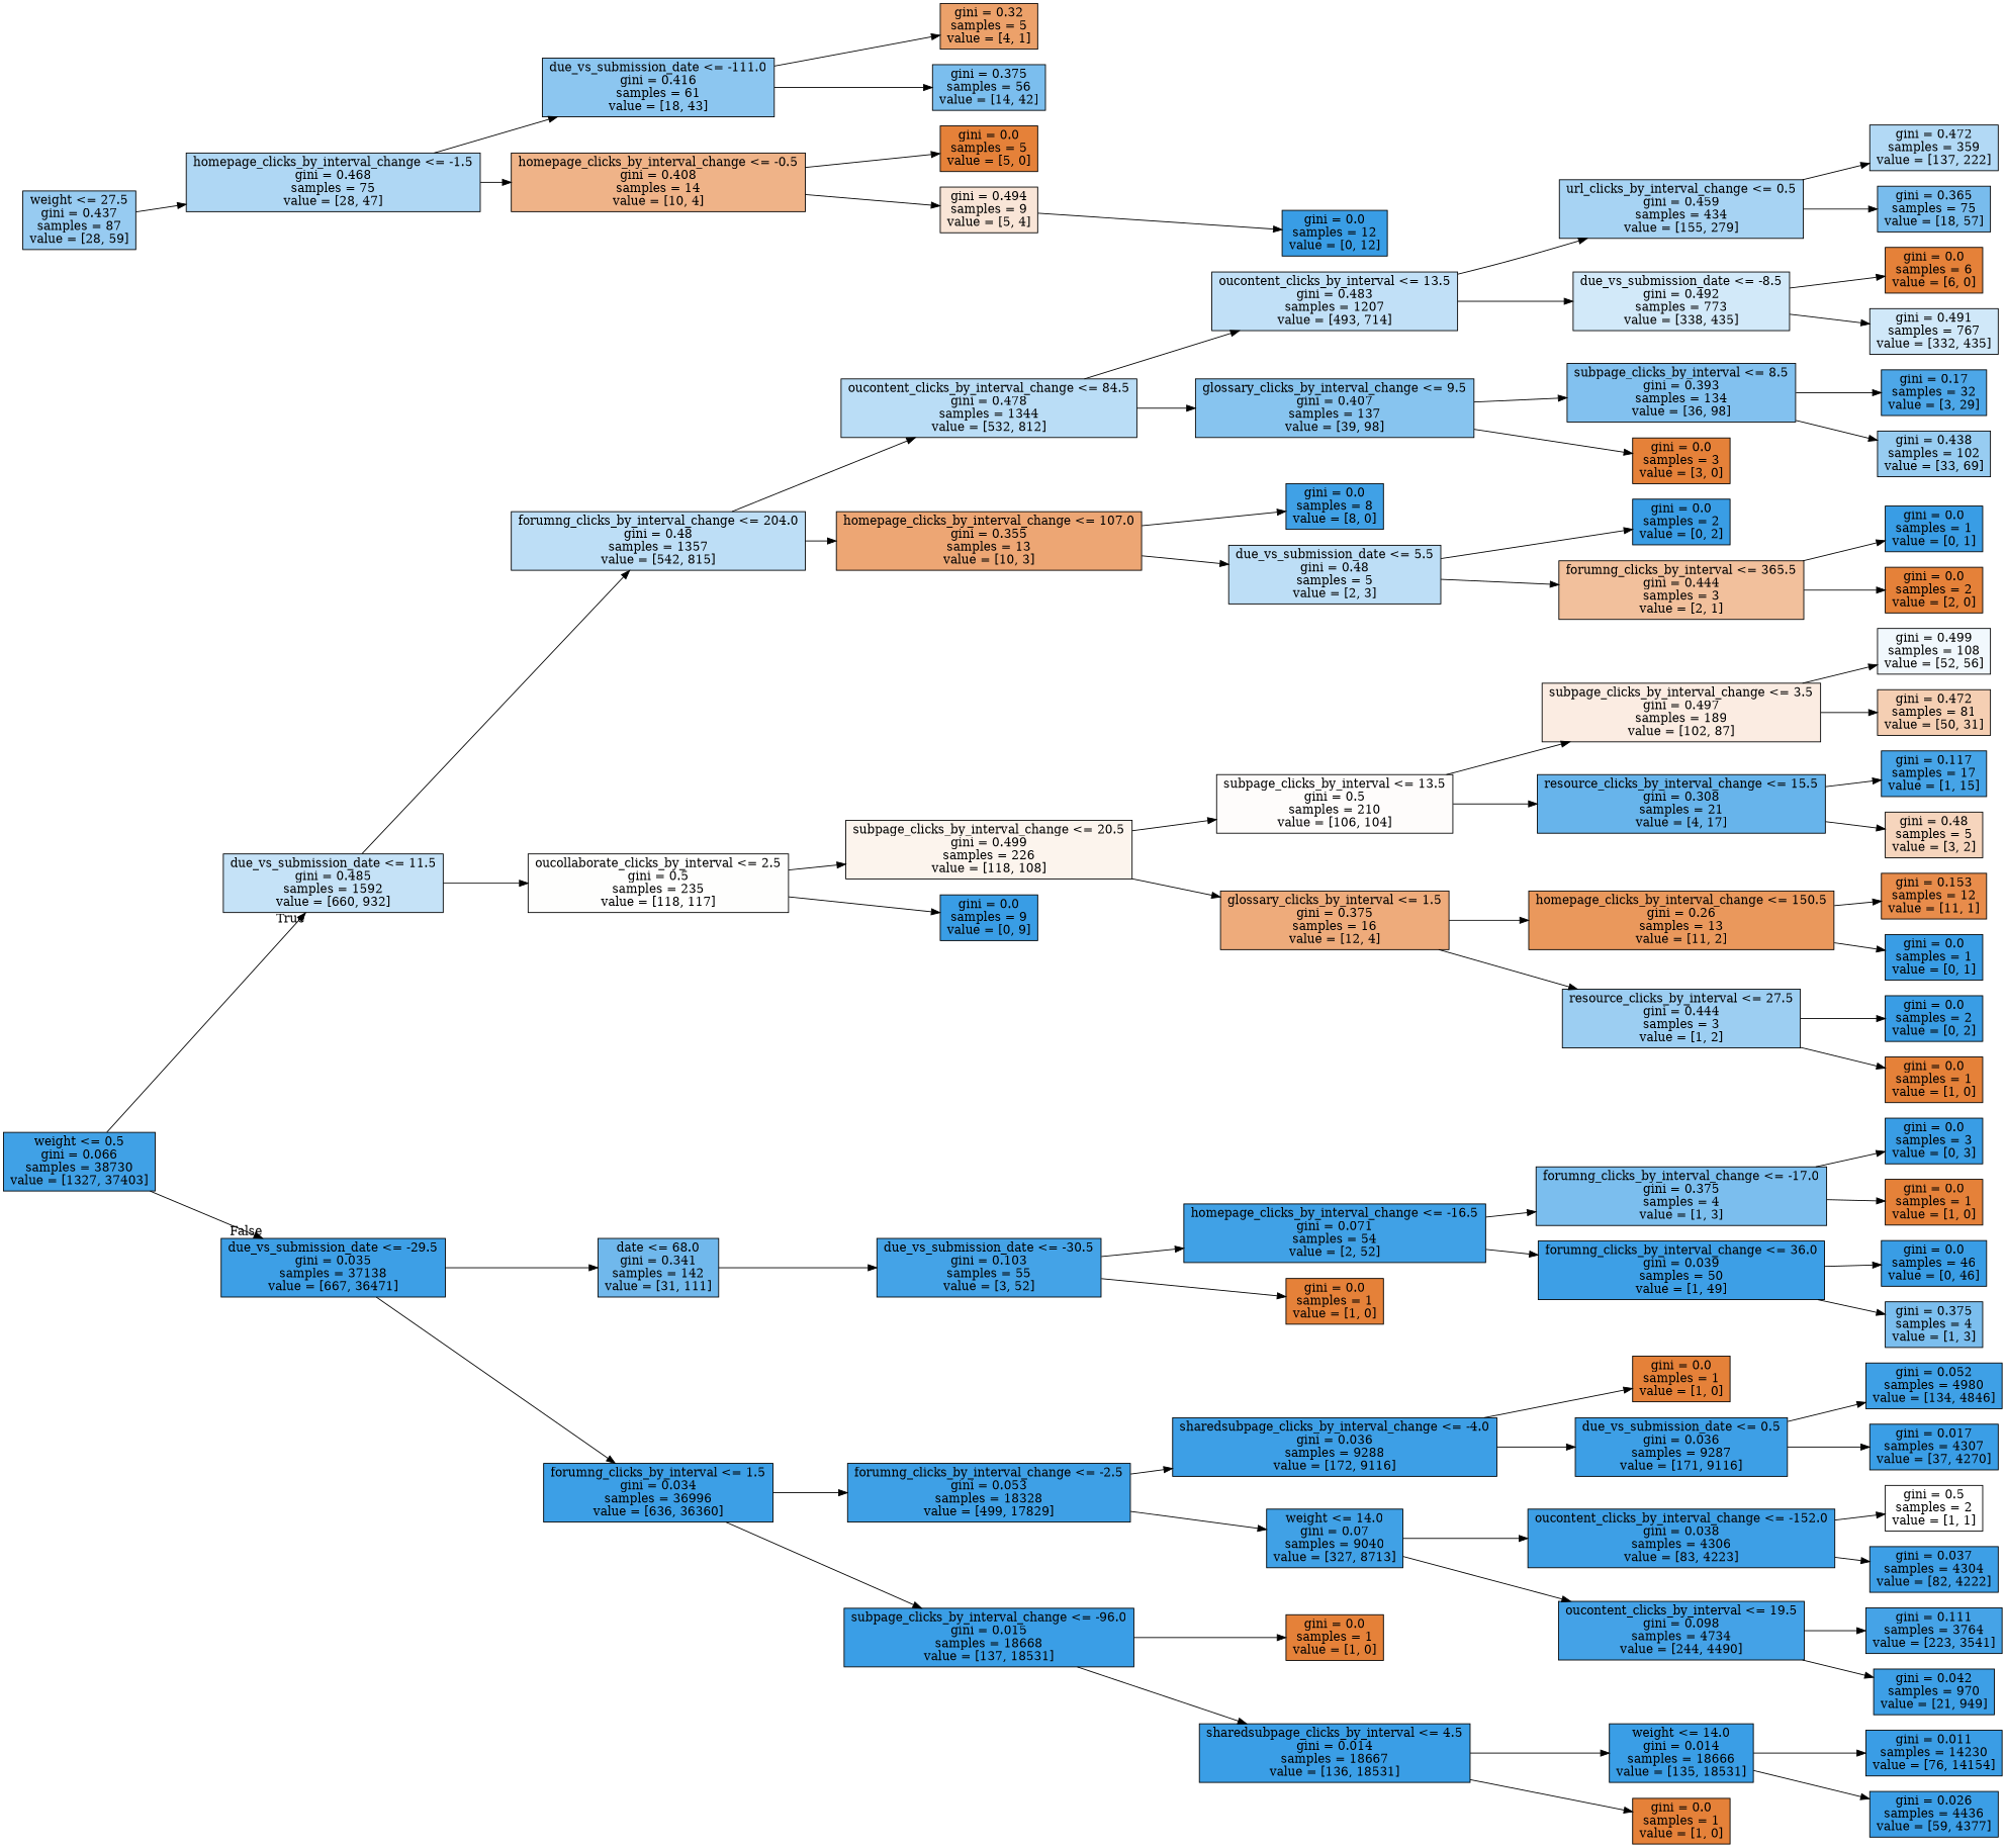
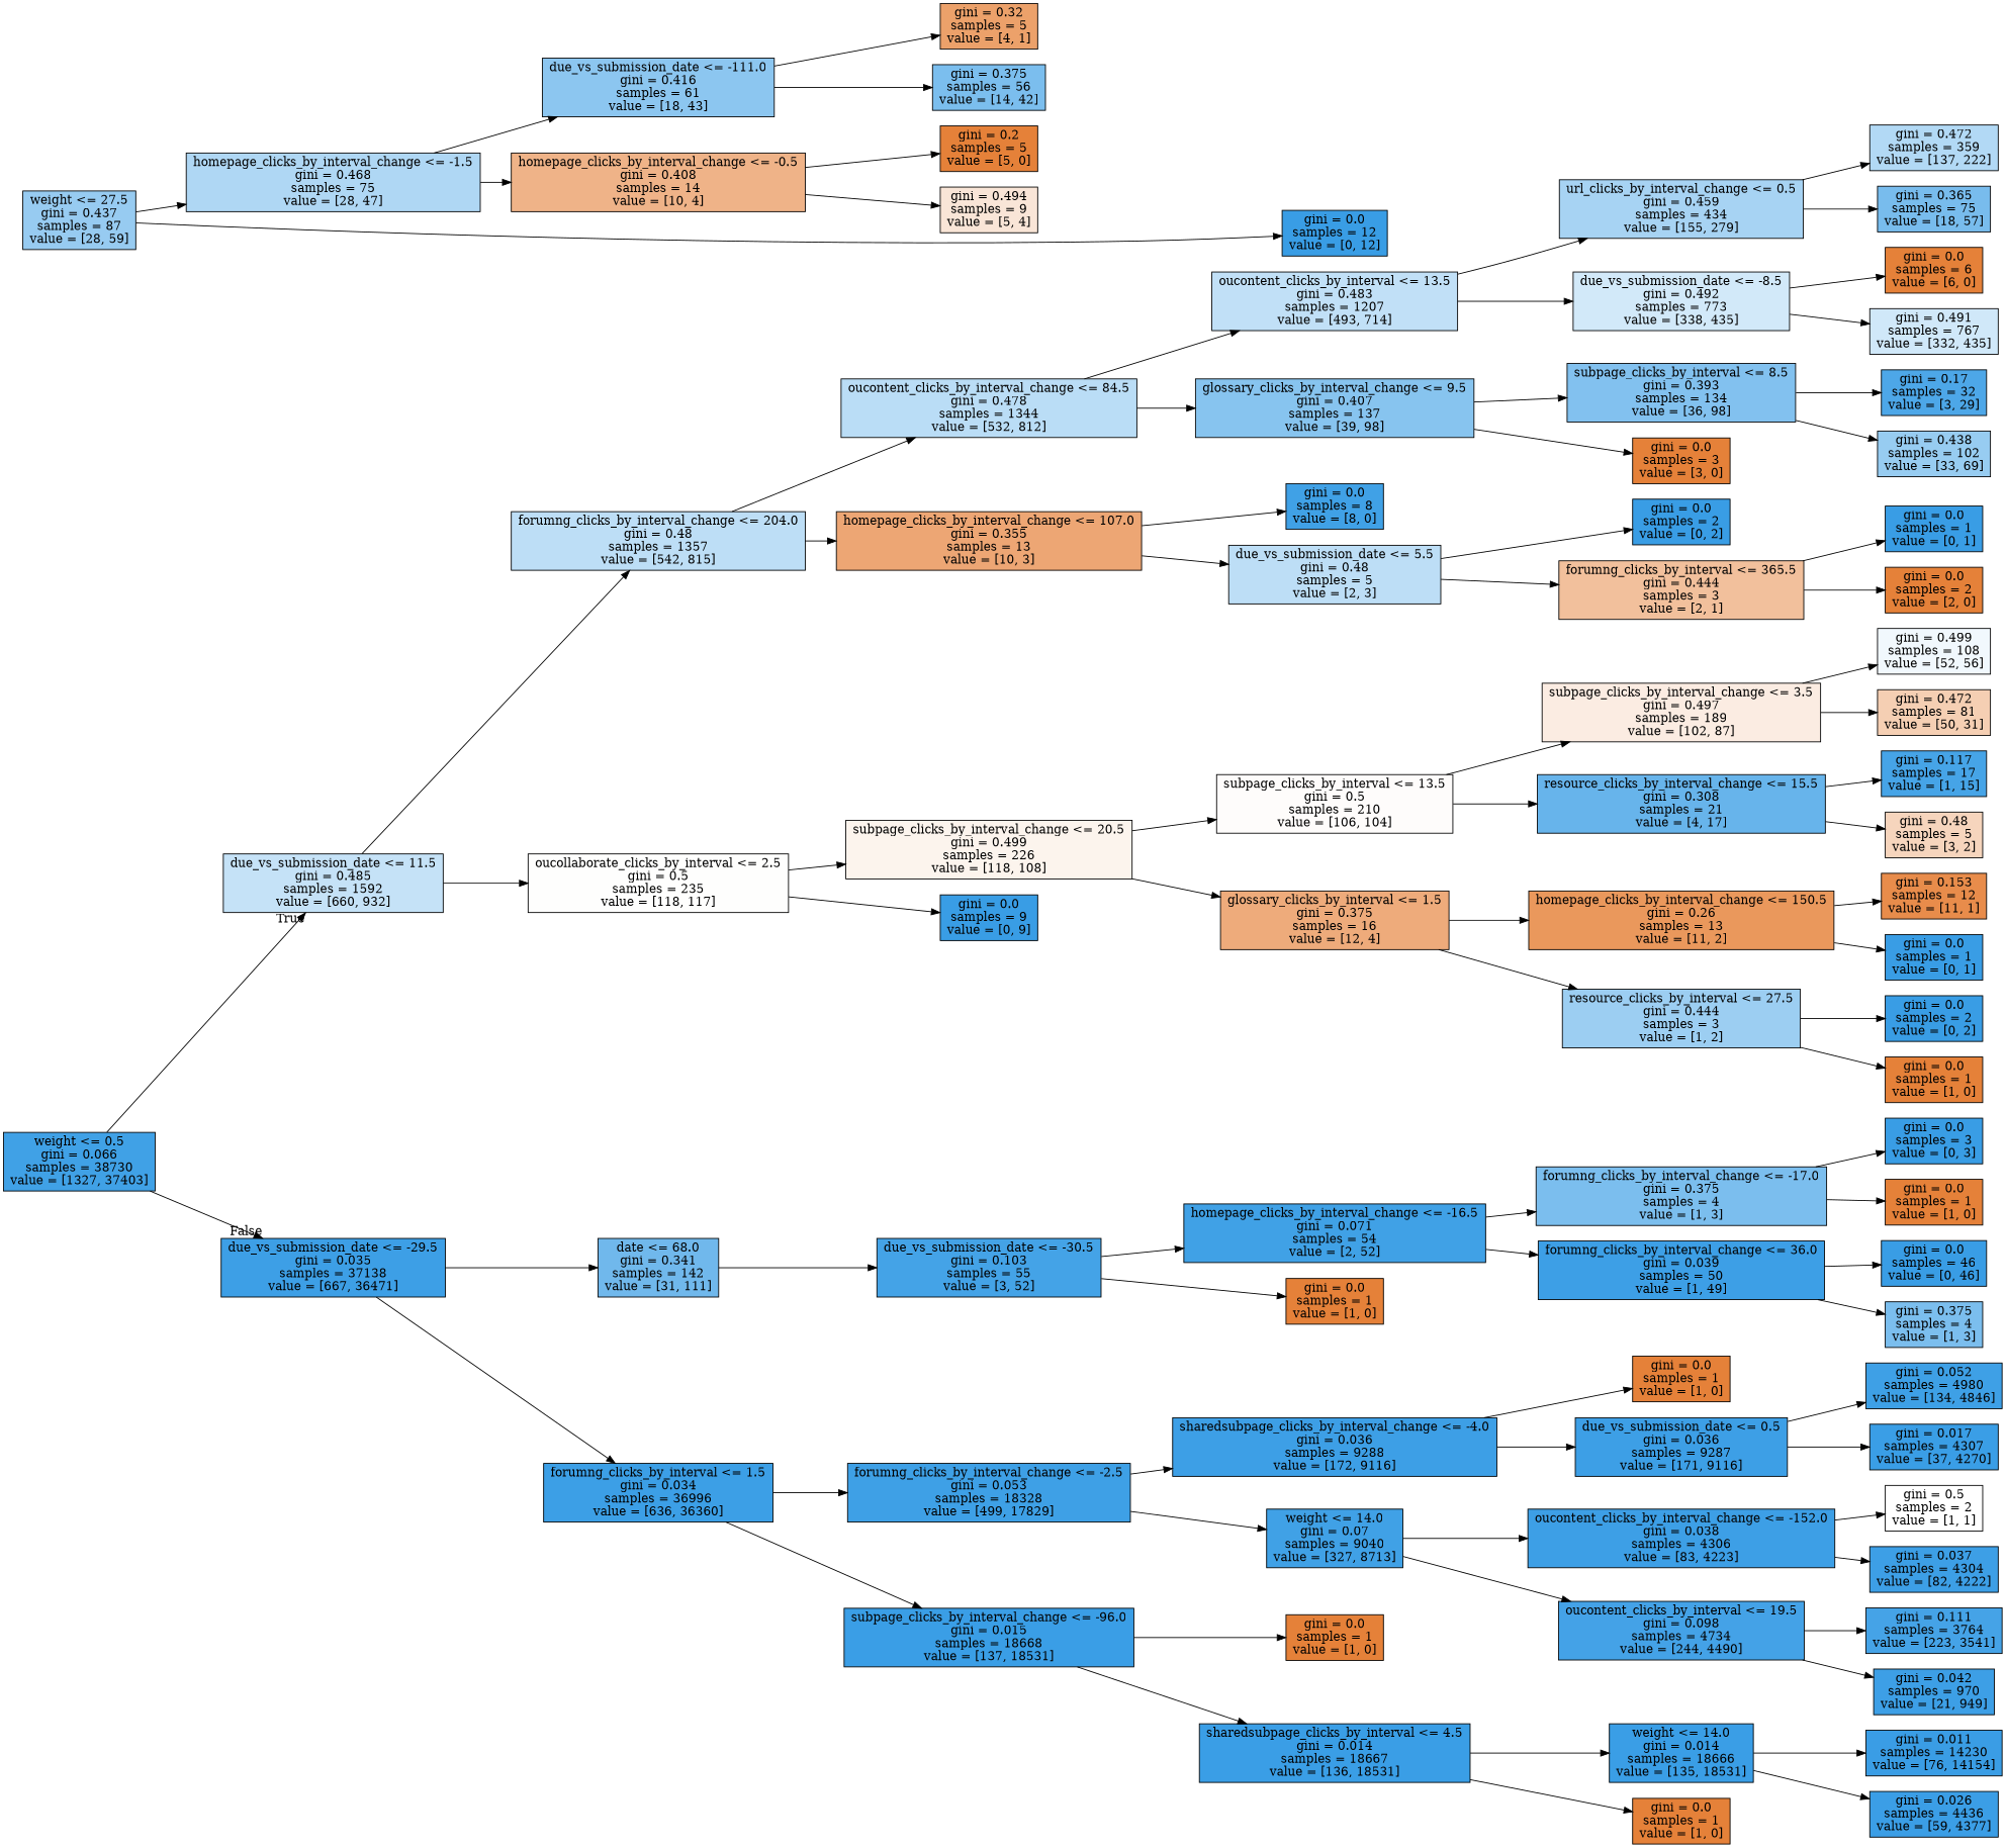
  digraph {
    rankdir=LR
    node [color=black fillcolor="#e58139ff" shape=box style=filled]
    n1 [fillcolor="#399de5f6" label="weight <= 0.5\ngini = 0.066\nsamples = 38730\nvalue = [1327, 37403]"]
    n2 [fillcolor="#399de54a" label="due_vs_submission_date <= 11.5\ngini = 0.485\nsamples = 1592\nvalue = [660, 932]"]
    n3 [fillcolor="#399de5fa" label="due_vs_submission_date <= -29.5\ngini = 0.035\nsamples = 37138\nvalue = [667, 36471]"]
    n4 [fillcolor="#399de555" label="forumng_clicks_by_interval_change <= 204.0\ngini = 0.48\nsamples = 1357\nvalue = [542, 815]"]
    n5 [fillcolor="#e5813902" label="oucollaborate_clicks_by_interval <= 2.5\ngini = 0.5\nsamples = 235\nvalue = [118, 117]"]
    n6 [fillcolor="#399de5b8" label="date <= 68.0\ngini = 0.341\nsamples = 142\nvalue = [31, 111]"]
    n7 [fillcolor="#399de5fb" label="forumng_clicks_by_interval <= 1.5\ngini = 0.034\nsamples = 36996\nvalue = [636, 36360]"]
    n8 [fillcolor="#399de558" label="oucontent_clicks_by_interval_change <= 84.5\ngini = 0.478\nsamples = 1344\nvalue = [532, 812]"]
    n9 [fillcolor="#e58139b3" label="homepage_clicks_by_interval_change <= 107.0\ngini = 0.355\nsamples = 13\nvalue = [10, 3]"]
    n10 [fillcolor="#e5813916" label="subpage_clicks_by_interval_change <= 20.5\ngini = 0.499\nsamples = 226\nvalue = [118, 108]"]
    n11 [fillcolor="#399de5ff" label="gini = 0.0\nsamples = 9\nvalue = [0, 9]"]
    n12 [fillcolor="#399de54f" label="oucontent_clicks_by_interval <= 13.5\ngini = 0.483\nsamples = 1207\nvalue = [493, 714]"]
    n13 [fillcolor="#399de59a" label="glossary_clicks_by_interval_change <= 9.5\ngini = 0.407\nsamples = 137\nvalue = [39, 98]"]
    n14 [fillcolor="#399de5f5" label="gini = 0.0\nsamples = 8\nvalue = [8, 0]"]
    n15 [fillcolor="#399de555" label="due_vs_submission_date <= 5.5\ngini = 0.48\nsamples = 5\nvalue = [2, 3]"]
    n16 [fillcolor="#399de571" label="url_clicks_by_interval_change <= 0.5\ngini = 0.459\nsamples = 434\nvalue = [155, 279]"]
    n17 [fillcolor="#399de539" label="due_vs_submission_date <= -8.5\ngini = 0.492\nsamples = 773\nvalue = [338, 435]"]
    n18 [fillcolor="#399de5a1" label="subpage_clicks_by_interval <= 8.5\ngini = 0.393\nsamples = 134\nvalue = [36, 98]"]
    n19 [label="gini = 0.0\nsamples = 3\nvalue = [3, 0]"]
    n20 [fillcolor="#399de562" label="gini = 0.472\nsamples = 359\nvalue = [137, 222]"]
    n21 [fillcolor="#399de5ae" label="gini = 0.365\nsamples = 75\nvalue = [18, 57]"]
    n22 [label="gini = 0.0\nsamples = 6\nvalue = [6, 0]"]
    n23 [fillcolor="#399de53c" label="gini = 0.491\nsamples = 767\nvalue = [332, 435]"]
    n24 [fillcolor="#399de5e5" label="gini = 0.17\nsamples = 32\nvalue = [3, 29]"]
    n25 [fillcolor="#399de585" label="gini = 0.438\nsamples = 102\nvalue = [33, 69]"]
    n26 [fillcolor="#399de5ff" label="gini = 0.0\nsamples = 2\nvalue = [0, 2]"]
    n27 [fillcolor="#e581397f" label="forumng_clicks_by_interval <= 365.5\ngini = 0.444\nsamples = 3\nvalue = [2, 1]"]
    n28 [fillcolor="#399de5ff" label="gini = 0.0\nsamples = 1\nvalue = [0, 1]"]
    n29 [label="gini = 0.0\nsamples = 2\nvalue = [2, 0]"]
    n30 [fillcolor="#e5813905" label="subpage_clicks_by_interval <= 13.5\ngini = 0.5\nsamples = 210\nvalue = [106, 104]"]
    n31 [fillcolor="#e58139aa" label="glossary_clicks_by_interval <= 1.5\ngini = 0.375\nsamples = 16\nvalue = [12, 4]"]
    n32 [fillcolor="#e5813925" label="subpage_clicks_by_interval_change <= 3.5\ngini = 0.497\nsamples = 189\nvalue = [102, 87]"]
    n33 [fillcolor="#399de5c3" label="resource_clicks_by_interval_change <= 15.5\ngini = 0.308\nsamples = 21\nvalue = [4, 17]"]
    n34 [fillcolor="#e58139d1" label="homepage_clicks_by_interval_change <= 150.5\ngini = 0.26\nsamples = 13\nvalue = [11, 2]"]
    n35 [fillcolor="#399de57f" label="resource_clicks_by_interval <= 27.5\ngini = 0.444\nsamples = 3\nvalue = [1, 2]"]
    n36 [fillcolor="#399de512" label="gini = 0.499\nsamples = 108\nvalue = [52, 56]"]
    n37 [fillcolor="#e5813961" label="gini = 0.472\nsamples = 81\nvalue = [50, 31]"]
    n38 [fillcolor="#399de5ee" label="gini = 0.117\nsamples = 17\nvalue = [1, 15]"]
    n39 [fillcolor="#e5813955" label="gini = 0.48\nsamples = 5\nvalue = [3, 2]"]
    n40 [fillcolor="#e58139e8" label="gini = 0.153\nsamples = 12\nvalue = [11, 1]"]
    n41 [fillcolor="#399de5ff" label="gini = 0.0\nsamples = 1\nvalue = [0, 1]"]
    n42 [fillcolor="#399de5ff" label="gini = 0.0\nsamples = 2\nvalue = [0, 2]"]
    n43 [label="gini = 0.0\nsamples = 1\nvalue = [1, 0]"]
    n44 [fillcolor="#399de5f0" label="due_vs_submission_date <= -30.5\ngini = 0.103\nsamples = 55\nvalue = [3, 52]"]
    n45 [fillcolor="#399de5f8" label="forumng_clicks_by_interval_change <= -2.5\ngini = 0.053\nsamples = 18328\nvalue = [499, 17829]"]
    n46 [fillcolor="#399de5fd" label="subpage_clicks_by_interval_change <= -96.0\ngini = 0.015\nsamples = 18668\nvalue = [137, 18531]"]
    n47 [fillcolor="#399de5f5" label="homepage_clicks_by_interval_change <= -16.5\ngini = 0.071\nsamples = 54\nvalue = [2, 52]"]
    n48 [label="gini = 0.0\nsamples = 1\nvalue = [1, 0]"]
    n49 [fillcolor="#399de586" label="weight <= 27.5\ngini = 0.437\nsamples = 87\nvalue = [28, 59]"]
    n50 [fillcolor="#399de567" label="homepage_clicks_by_interval_change <= -1.5\ngini = 0.468\nsamples = 75\nvalue = [28, 47]"]
    n51 [fillcolor="#399de5ff" label="gini = 0.0\nsamples = 12\nvalue = [0, 12]"]
    n52 [fillcolor="#399de5aa" label="forumng_clicks_by_interval_change <= -17.0\ngini = 0.375\nsamples = 4\nvalue = [1, 3]"]
    n53 [fillcolor="#399de5fa" label="forumng_clicks_by_interval_change <= 36.0\ngini = 0.039\nsamples = 50\nvalue = [1, 49]"]
    n54 [fillcolor="#399de5ff" label="gini = 0.0\nsamples = 3\nvalue = [0, 3]"]
    n55 [label="gini = 0.0\nsamples = 1\nvalue = [1, 0]"]
    n56 [fillcolor="#399de5ff" label="gini = 0.0\nsamples = 46\nvalue = [0, 46]"]
    n57 [fillcolor="#399de5aa" label="gini = 0.375\nsamples = 4\nvalue = [1, 3]"]
    n58 [fillcolor="#399de594" label="due_vs_submission_date <= -111.0\ngini = 0.416\nsamples = 61\nvalue = [18, 43]"]
    n59 [fillcolor="#e5813999" label="homepage_clicks_by_interval_change <= -0.5\ngini = 0.408\nsamples = 14\nvalue = [10, 4]"]
    n60 [fillcolor="#e58139bf" label="gini = 0.32\nsamples = 5\nvalue = [4, 1]"]
    n61 [fillcolor="#399de5aa" label="gini = 0.375\nsamples = 56\nvalue = [14, 42]"]
-   n62 [label="gini = 0.0\nsamples = 5\nvalue = [5, 0]"]
+   n62 [label="gini = 0.2\nsamples = 5\nvalue = [5, 0]"]
    n63 [fillcolor="#e5813933" label="gini = 0.494\nsamples = 9\nvalue = [5, 4]"]
    n64 [fillcolor="#399de5fa" label="sharedsubpage_clicks_by_interval_change <= -4.0\ngini = 0.036\nsamples = 9288\nvalue = [172, 9116]"]
    n65 [fillcolor="#399de5f5" label="weight <= 14.0\ngini = 0.07\nsamples = 9040\nvalue = [327, 8713]"]
    n66 [label="gini = 0.0\nsamples = 1\nvalue = [1, 0]"]
    n67 [fillcolor="#399de5fd" label="sharedsubpage_clicks_by_interval <= 4.5\ngini = 0.014\nsamples = 18667\nvalue = [136, 18531]"]
    n68 [label="gini = 0.0\nsamples = 1\nvalue = [1, 0]"]
    n69 [fillcolor="#399de5fa" label="due_vs_submission_date <= 0.5\ngini = 0.036\nsamples = 9287\nvalue = [171, 9116]"]
    n70 [fillcolor="#399de5fa" label="oucontent_clicks_by_interval_change <= -152.0\ngini = 0.038\nsamples = 4306\nvalue = [83, 4223]"]
    n71 [fillcolor="#399de5f1" label="oucontent_clicks_by_interval <= 19.5\ngini = 0.098\nsamples = 4734\nvalue = [244, 4490]"]
    n72 [fillcolor="#399de5f8" label="gini = 0.052\nsamples = 4980\nvalue = [134, 4846]"]
    n73 [fillcolor="#399de5fd" label="gini = 0.017\nsamples = 4307\nvalue = [37, 4270]"]
    n74 [fillcolor="#e5813900" label="gini = 0.5\nsamples = 2\nvalue = [1, 1]"]
    n75 [fillcolor="#399de5fa" label="gini = 0.037\nsamples = 4304\nvalue = [82, 4222]"]
    n76 [fillcolor="#399de5ef" label="gini = 0.111\nsamples = 3764\nvalue = [223, 3541]"]
    n77 [fillcolor="#399de5f9" label="gini = 0.042\nsamples = 970\nvalue = [21, 949]"]
    n78 [fillcolor="#399de5fd" label="weight <= 14.0\ngini = 0.014\nsamples = 18666\nvalue = [135, 18531]"]
    n79 [label="gini = 0.0\nsamples = 1\nvalue = [1, 0]"]
    n80 [fillcolor="#399de5fe" label="gini = 0.011\nsamples = 14230\nvalue = [76, 14154]"]
    n81 [fillcolor="#399de5fc" label="gini = 0.026\nsamples = 4436\nvalue = [59, 4377]"]
    n1 -> n2 [headlabel=True labelangle=45 labeldistance=2.5]
    n1 -> n3 [headlabel=False labelangle=-45 labeldistance=2.5]
    n2 -> n4
    n2 -> n5
    n3 -> n6
    n3 -> n7
    n4 -> n8
    n4 -> n9
    n5 -> n10
    n5 -> n11
    n6 -> n44
    n7 -> n45
    n7 -> n46
    n8 -> n12
    n8 -> n13
    n9 -> n14
    n9 -> n15
    n10 -> n30
    n10 -> n31
    n12 -> n16
    n12 -> n17
    n13 -> n18
    n13 -> n19
    n15 -> n26
    n15 -> n27
    n16 -> n20
    n16 -> n21
    n17 -> n22
    n17 -> n23
    n18 -> n24
    n18 -> n25
    n27 -> n28
    n27 -> n29
    n30 -> n32
    n30 -> n33
    n31 -> n34
    n31 -> n35
    n32 -> n36
    n32 -> n37
    n33 -> n38
    n33 -> n39
    n34 -> n40
    n34 -> n41
    n35 -> n42
    n35 -> n43
    n44 -> n47
    n44 -> n48
    n45 -> n64
    n45 -> n65
    n46 -> n66
    n46 -> n67
    n47 -> n52
    n47 -> n53
    n49 -> n50
-   n63 -> n51
+   n49 -> n51
    n50 -> n58
    n50 -> n59
    n52 -> n54
    n52 -> n55
    n53 -> n56
    n53 -> n57
    n58 -> n60
    n58 -> n61
    n59 -> n62
    n59 -> n63
    n64 -> n68
    n64 -> n69
    n65 -> n70
    n65 -> n71
    n67 -> n78
    n67 -> n79
    n69 -> n72
    n69 -> n73
    n70 -> n74
    n70 -> n75
    n71 -> n76
    n71 -> n77
    n78 -> n80
    n78 -> n81
  }
